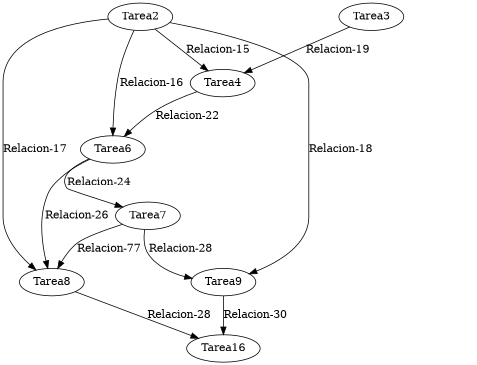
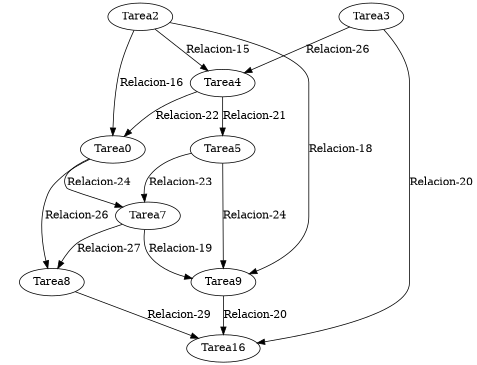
  strict digraph {
    node [color=black]
    edge [color=black]
    n1 [label=Tarea4]
-   n3 [label=Tarea6]
+   n2 [label=Tarea5]
+   n3 [label=Tarea0]
    n4 [label=Tarea9]
    n5 [label=Tarea7]
    n6 [label=Tarea16]
    n7 [label=Tarea2]
    n8 [label=Tarea8]
    n9 [label=Tarea3]
+   n1 -> n2 [label="Relacion-21"]
    n1 -> n3 [label="Relacion-22"]
+   n2 -> n4 [label="Relacion-24"]
+   n2 -> n5 [label="Relacion-23"]
    n3 -> n5 [label="Relacion-24"]
    n3 -> n8 [label="Relacion-26"]
-   n4 -> n6 [label="Relacion-30"]
-   n5 -> n4 [label="Relacion-28"]
-   n5 -> n8 [label="Relacion-77"]
+   n4 -> n6 [label="Relacion-20"]
+   n5 -> n4 [label="Relacion-19"]
+   n5 -> n8 [label="Relacion-27"]
    n7 -> n1 [label="Relacion-15"]
    n7 -> n3 [label="Relacion-16"]
    n7 -> n4 [label="Relacion-18"]
-   n7 -> n8 [label="Relacion-17"]
-   n8 -> n6 [label="Relacion-28"]
-   n9 -> n1 [label="Relacion-19"]
+   n8 -> n6 [label="Relacion-29"]
+   n9 -> n1 [label="Relacion-26"]
+   n9 -> n6 [label="Relacion-20"]
  }
